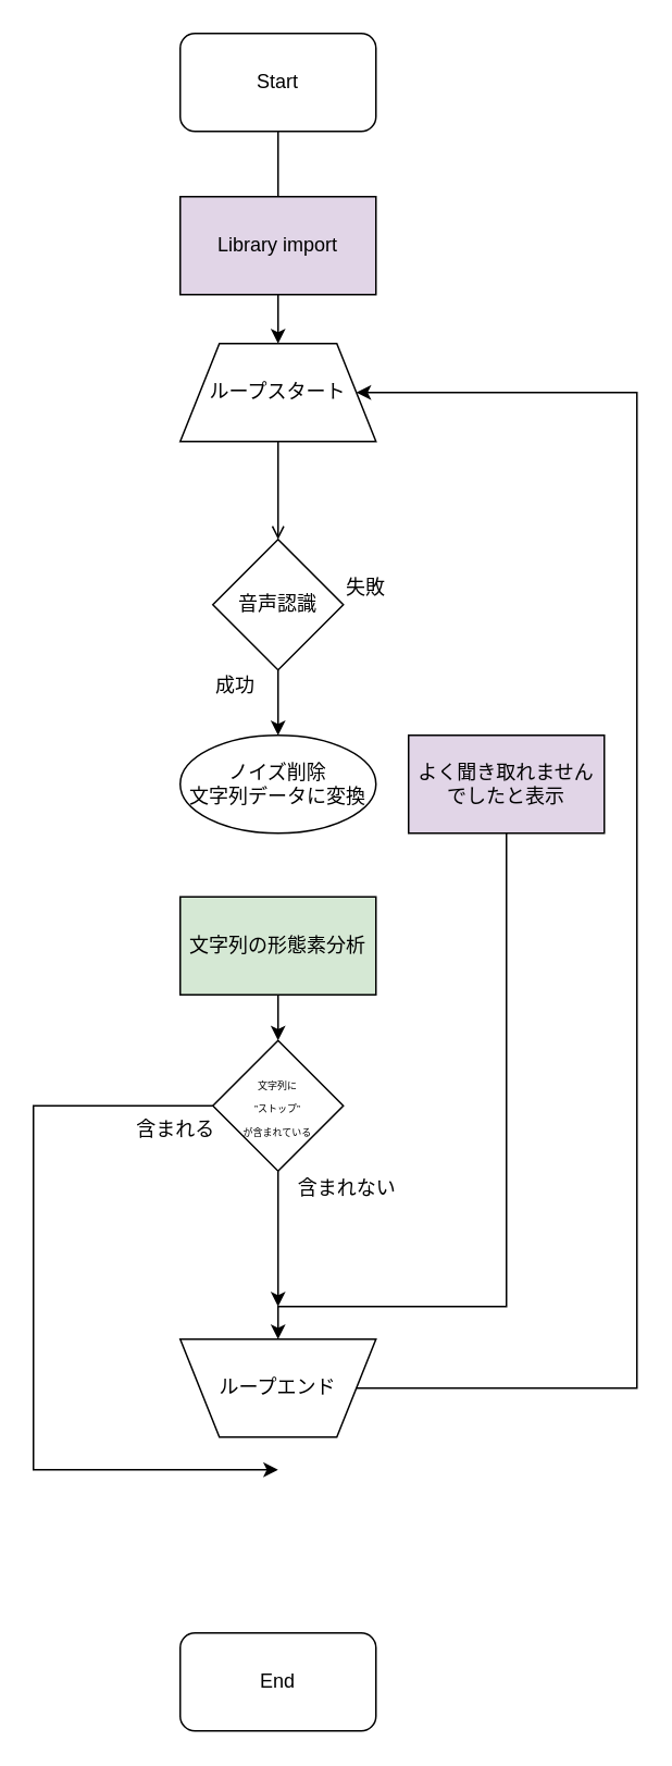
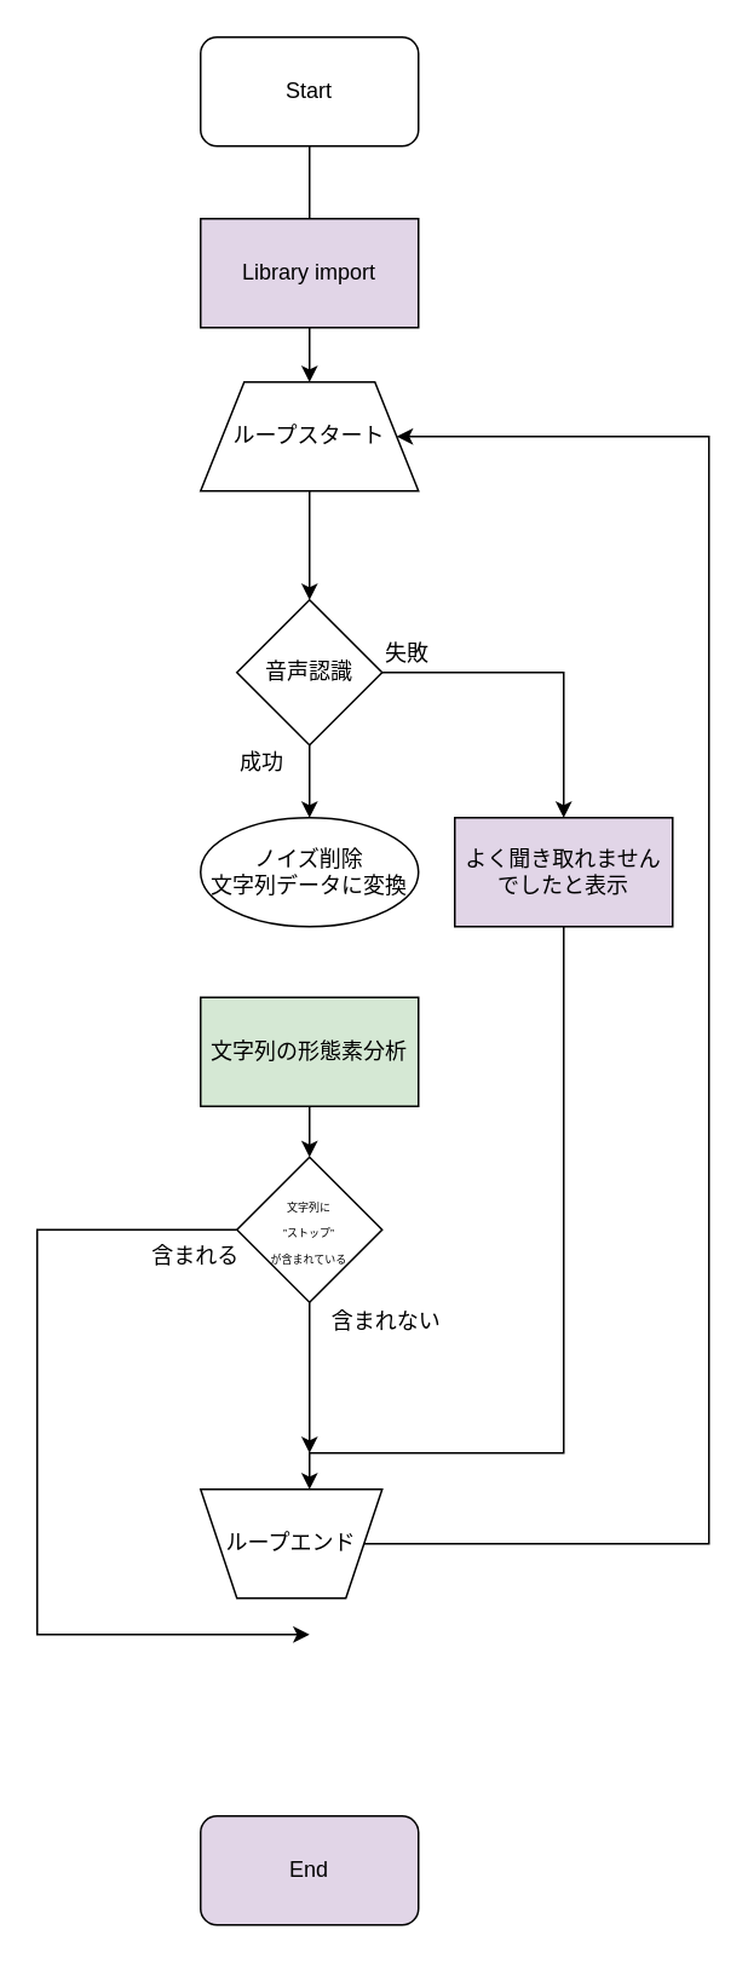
  <mxCell id="0" />
  <mxCell id="1" parent="0" />
  <mxCell id="2" value="" style="edgeStyle=orthogonalEdgeStyle;rounded=0;orthogonalLoop=1;jettySize=auto;html=1;" parent="1" source="4" target="11" edge="1"><mxGeometry relative="1" as="geometry" /></mxCell>
+ <mxCell id="3" style="edgeStyle=orthogonalEdgeStyle;rounded=0;orthogonalLoop=1;jettySize=auto;html=1;entryX=0.5;entryY=0;entryDx=0;entryDy=0;" parent="1" source="4" target="10" edge="1"><mxGeometry relative="1" as="geometry" /></mxCell>
  <mxCell id="4" value="音声認識" style="rhombus;whiteSpace=wrap;html=1;" parent="1" vertex="1"><mxGeometry x="130" y="330" width="80" height="80" as="geometry" /></mxCell>
  <mxCell id="5" value="" style="edgeStyle=orthogonalEdgeStyle;rounded=0;orthogonalLoop=1;jettySize=auto;html=1;endArrow=none;" parent="1" source="6" target="8" edge="1"><mxGeometry relative="1" as="geometry" /></mxCell>
  <mxCell id="6" value="Start" style="rounded=1;whiteSpace=wrap;html=1;" parent="1" vertex="1"><mxGeometry x="110" y="20" width="120" height="60" as="geometry" /></mxCell>
  <mxCell id="7" value="" style="edgeStyle=orthogonalEdgeStyle;rounded=0;orthogonalLoop=1;jettySize=auto;html=1;" parent="1" source="8" target="15" edge="1"><mxGeometry relative="1" as="geometry" /></mxCell>
  <mxCell id="8" value="Library import" style="rounded=0;whiteSpace=wrap;html=1;fillColor=#e1d5e7;" parent="1" vertex="1"><mxGeometry x="110" y="120" width="120" height="60" as="geometry" /></mxCell>
  <mxCell id="9" style="edgeStyle=orthogonalEdgeStyle;rounded=0;orthogonalLoop=1;jettySize=auto;html=1;" edge="1" parent="1" source="10" target="17"><mxGeometry relative="1" as="geometry"><Array as="points"><mxPoint x="310" y="800" /><mxPoint x="170" y="800" /></Array></mxGeometry></mxCell>
  <mxCell id="10" value="よく聞き取れませんでしたと表示" style="rounded=0;whiteSpace=wrap;html=1;fillColor=#e1d5e7;" parent="1" vertex="1"><mxGeometry x="250" y="450" width="120" height="60" as="geometry" /></mxCell>
  <mxCell id="11" value="ノイズ削除&lt;br&gt;文字列データに変換" style="ellipse;whiteSpace=wrap;html=1;" parent="1" vertex="1"><mxGeometry x="110" y="450" width="120" height="60" as="geometry" /></mxCell>
  <mxCell id="12" value="成功" style="text;html=1;resizable=0;points=[];autosize=1;align=left;verticalAlign=top;spacingTop=-4;" parent="1" vertex="1"><mxGeometry x="130" y="410" width="40" height="10" as="geometry" /></mxCell>
  <mxCell id="13" value="失敗" style="text;html=1;resizable=0;points=[];autosize=1;align=left;verticalAlign=top;spacingTop=-4;" parent="1" vertex="1"><mxGeometry x="210" y="350" width="40" height="10" as="geometry" /></mxCell>
- <mxCell id="14" value="" style="edgeStyle=orthogonalEdgeStyle;rounded=0;orthogonalLoop=1;jettySize=auto;html=1;endArrow=open;" parent="1" source="15" target="4" edge="1"><mxGeometry relative="1" as="geometry" /></mxCell>
+ <mxCell id="14" value="" style="edgeStyle=orthogonalEdgeStyle;rounded=0;orthogonalLoop=1;jettySize=auto;html=1;" parent="1" source="15" target="4" edge="1"><mxGeometry relative="1" as="geometry" /></mxCell>
  <mxCell id="15" value="ループスタート" style="shape=trapezoid;perimeter=trapezoidPerimeter;whiteSpace=wrap;html=1;" parent="1" vertex="1"><mxGeometry x="110" y="210" width="120" height="60" as="geometry" /></mxCell>
  <mxCell id="16" value="" style="edgeStyle=orthogonalEdgeStyle;rounded=0;orthogonalLoop=1;jettySize=auto;html=1;entryX=1;entryY=0.5;entryDx=0;entryDy=0;" edge="1" parent="1" source="17" target="15"><mxGeometry relative="1" as="geometry"><mxPoint x="277" y="244" as="targetPoint" /><Array as="points"><mxPoint x="390" y="850" /><mxPoint x="390" y="240" /></Array></mxGeometry></mxCell>
- <mxCell id="17" value="ループエンド" style="shape=trapezoid;perimeter=trapezoidPerimeter;whiteSpace=wrap;html=1;direction=west;" parent="1" vertex="1"><mxGeometry x="110" y="820" width="120" height="60" as="geometry" /></mxCell>
- <mxCell id="18" value="End" style="rounded=1;whiteSpace=wrap;html=1;" vertex="1" parent="1"><mxGeometry x="110" y="1000" width="120" height="60" as="geometry" /></mxCell>
+ <mxCell id="17" value="ループエンド" style="shape=trapezoid;perimeter=trapezoidPerimeter;whiteSpace=wrap;html=1;direction=west;" parent="1" vertex="1"><mxGeometry x="110" y="820" width="100" height="60" as="geometry" /></mxCell>
+ <mxCell id="18" value="End" style="rounded=1;whiteSpace=wrap;html=1;fillColor=#e1d5e7;" vertex="1" parent="1"><mxGeometry x="110" y="1000" width="120" height="60" as="geometry" /></mxCell>
  <mxCell id="19" style="edgeStyle=orthogonalEdgeStyle;rounded=0;orthogonalLoop=1;jettySize=auto;html=1;entryX=0.5;entryY=0;entryDx=0;entryDy=0;" edge="1" parent="1" source="20" target="25"><mxGeometry relative="1" as="geometry" /></mxCell>
  <mxCell id="20" value="文字列の形態素分析" style="rounded=0;whiteSpace=wrap;html=1;fillColor=#d5e8d4;" vertex="1" parent="1"><mxGeometry x="110" y="549" width="120" height="60" as="geometry" /></mxCell>
  <mxCell id="21" value="" style="edgeStyle=orthogonalEdgeStyle;rounded=0;orthogonalLoop=1;jettySize=auto;html=1;" edge="1" parent="1" source="25"><mxGeometry relative="1" as="geometry"><mxPoint x="170" y="900" as="targetPoint" /><Array as="points"><mxPoint x="20" y="677" /><mxPoint x="20" y="900" /></Array></mxGeometry></mxCell>
  <mxCell id="22" value="" style="edgeStyle=orthogonalEdgeStyle;rounded=0;orthogonalLoop=1;jettySize=auto;html=1;" edge="1" parent="1" source="25"><mxGeometry relative="1" as="geometry"><mxPoint x="170" y="800" as="targetPoint" /><Array as="points"><mxPoint x="170" y="780" /><mxPoint x="170" y="780" /></Array></mxGeometry></mxCell>
  <mxCell id="23" value="含まれる" style="text;html=1;align=center;verticalAlign=middle;resizable=0;points=[];autosize=1;" vertex="1" parent="1"><mxGeometry x="74" y="681" width="66" height="22" as="geometry" /></mxCell>
  <mxCell id="24" value="含まれない" style="text;html=1;align=center;verticalAlign=middle;resizable=0;points=[];autosize=1;" vertex="1" parent="1"><mxGeometry x="173" y="717" width="77" height="22" as="geometry" /></mxCell>
  <mxCell id="25" value="&lt;font style=&quot;font-size: 6px&quot;&gt;文字列に&lt;br style=&quot;font-size: 6px&quot;&gt;”ストップ”&lt;br style=&quot;font-size: 6px&quot;&gt;が含まれている&lt;/font&gt;" style="rhombus;whiteSpace=wrap;html=1;" vertex="1" parent="1"><mxGeometry x="130" y="637" width="80" height="80" as="geometry" /></mxCell>
